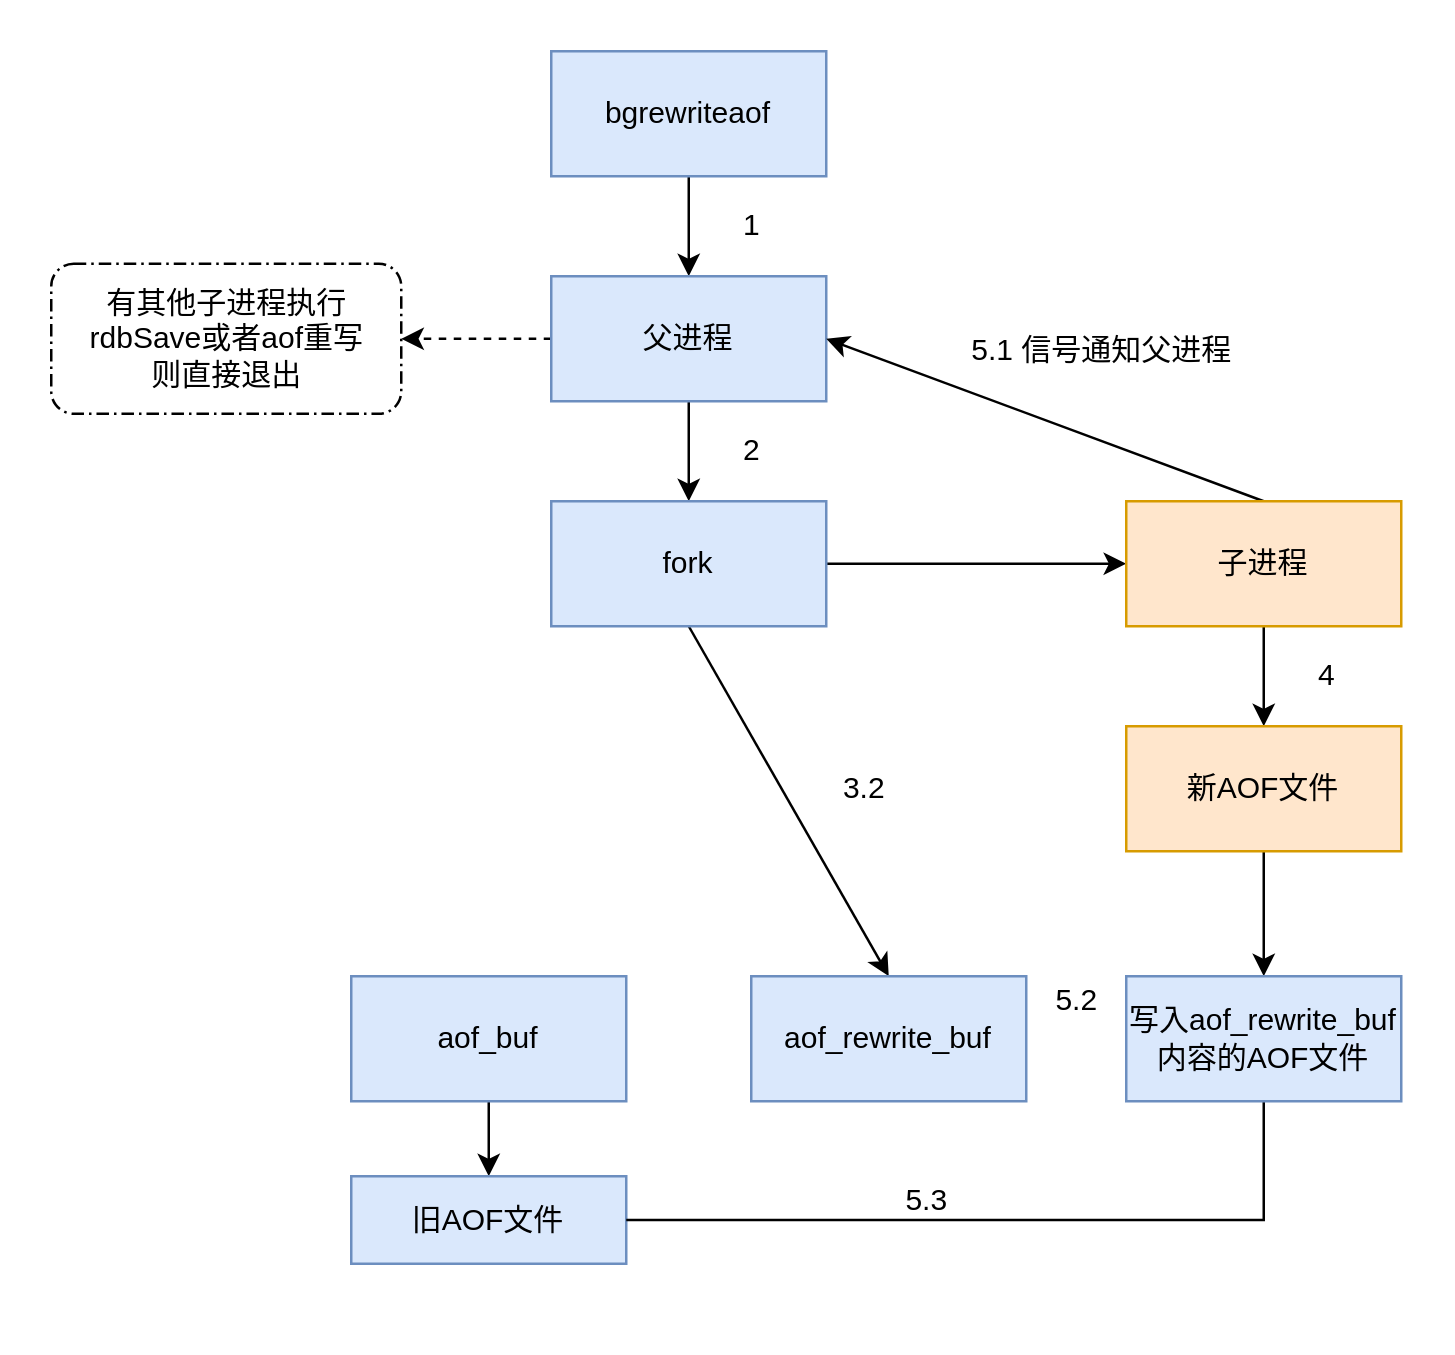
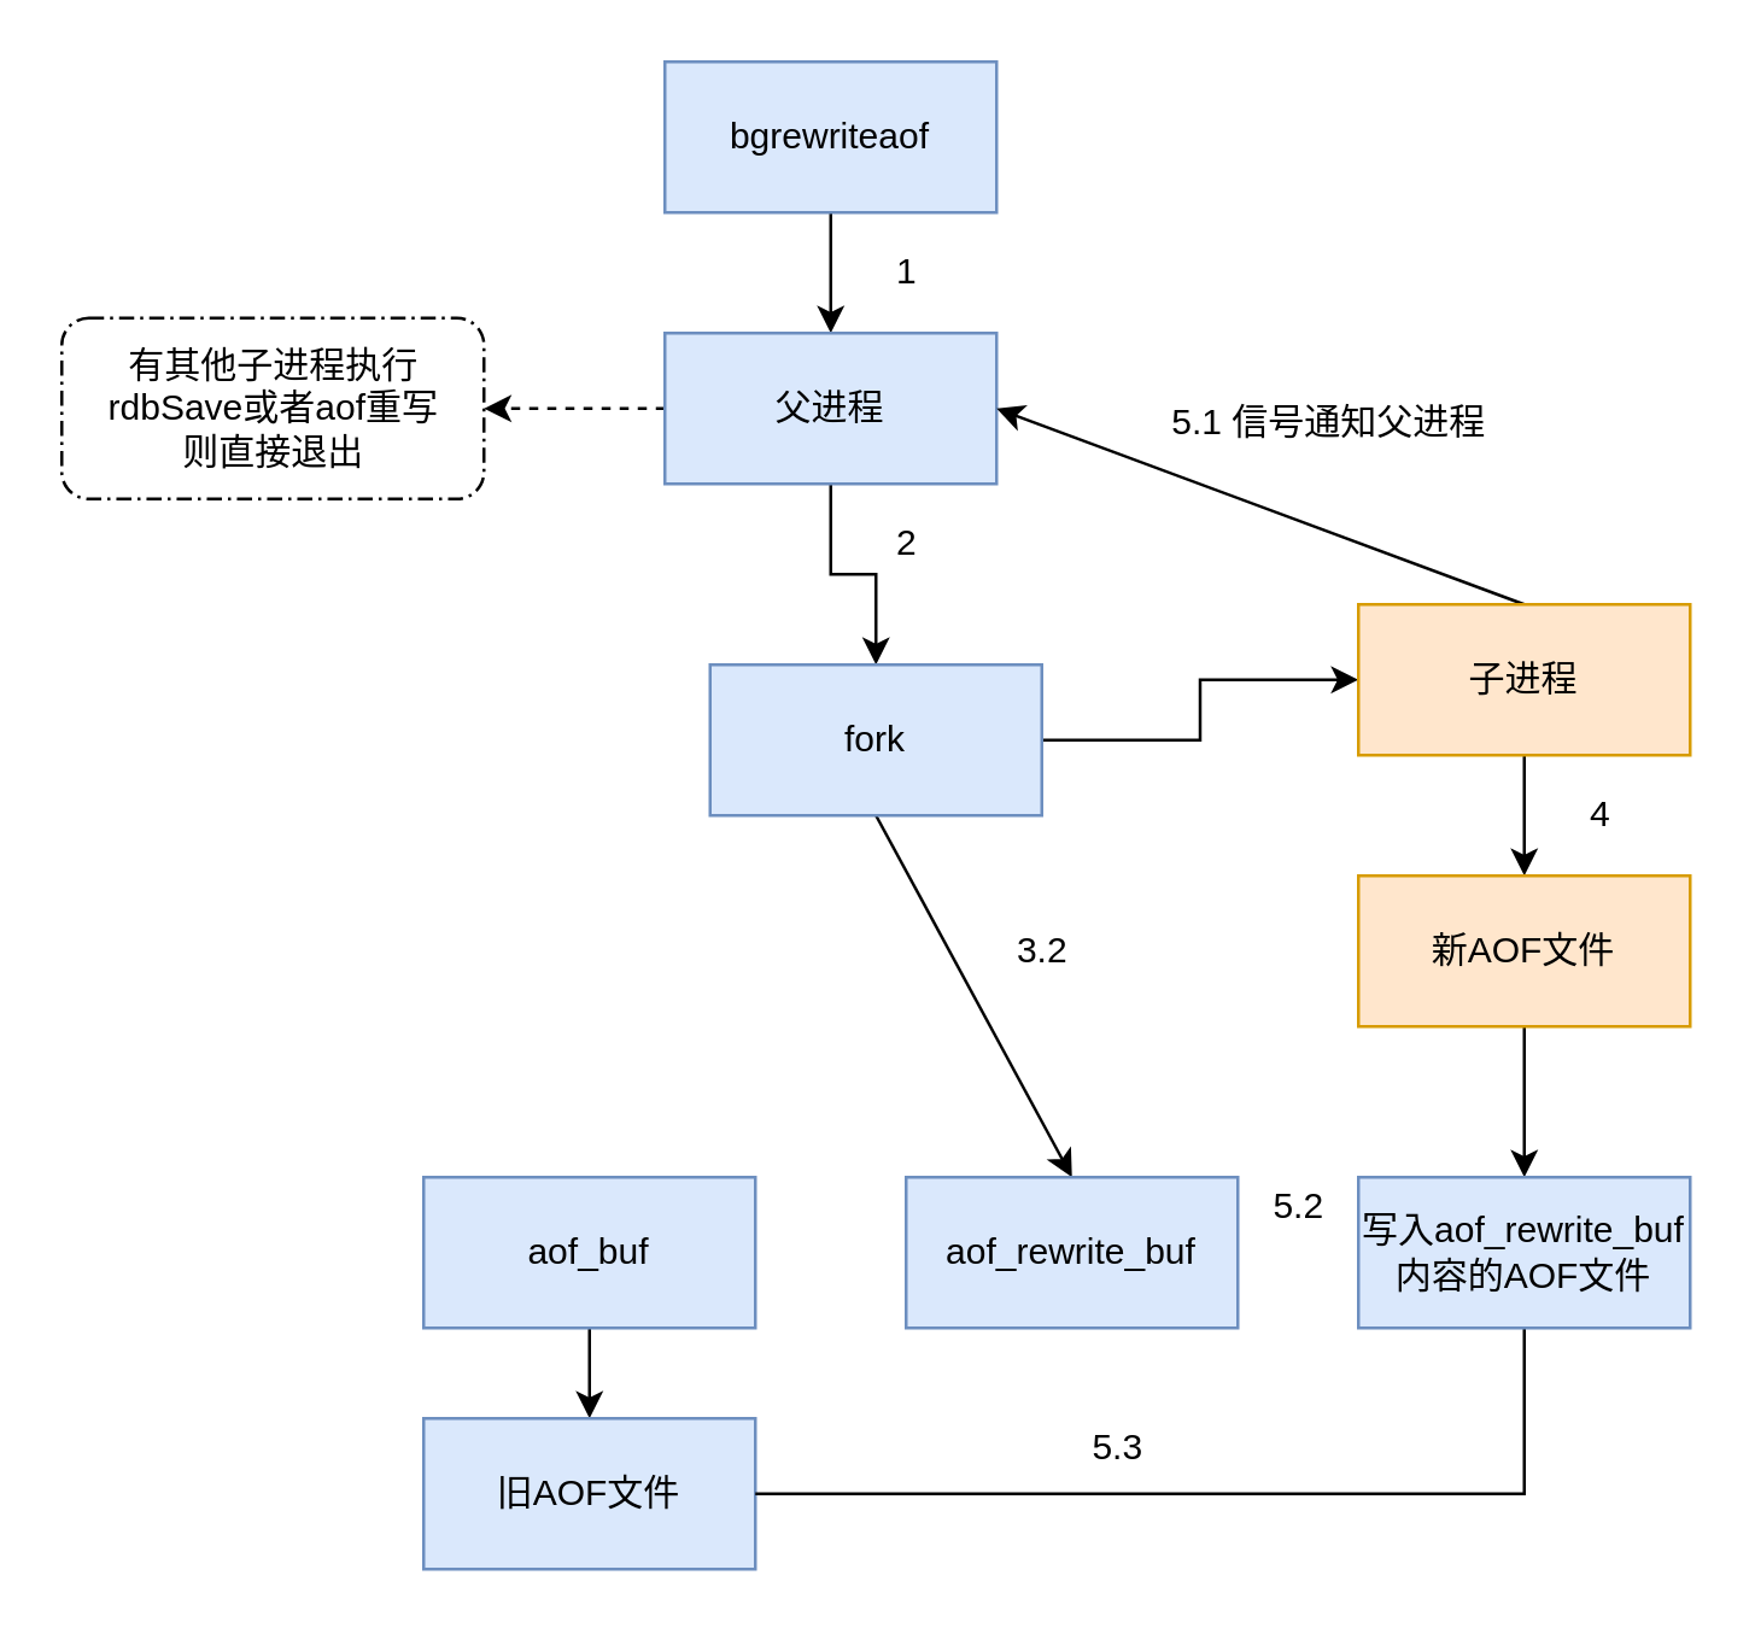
  <mxCell id="0" />
  <mxCell id="1" parent="0" />
  <mxCell id="2" style="edgeStyle=orthogonalEdgeStyle;rounded=0;orthogonalLoop=1;jettySize=auto;html=1;exitX=0.5;exitY=1;exitDx=0;exitDy=0;entryX=0.5;entryY=0;entryDx=0;entryDy=0;" edge="1" parent="1" source="3" target="6"><mxGeometry relative="1" as="geometry" /></mxCell>
  <mxCell id="3" value="&lt;pre&gt;&lt;font face=&quot;Helvetica&quot;&gt;bgrewriteaof&lt;/font&gt;&lt;/pre&gt;" style="rounded=0;whiteSpace=wrap;html=1;fillColor=#dae8fc;strokeColor=#6c8ebf;" vertex="1" parent="1"><mxGeometry x="220" y="20" width="110" height="50" as="geometry" /></mxCell>
  <mxCell id="4" value="" style="edgeStyle=orthogonalEdgeStyle;rounded=0;orthogonalLoop=1;jettySize=auto;html=1;" edge="1" parent="1" source="6" target="9"><mxGeometry relative="1" as="geometry" /></mxCell>
  <mxCell id="5" style="edgeStyle=orthogonalEdgeStyle;rounded=0;orthogonalLoop=1;jettySize=auto;html=1;exitX=0;exitY=0.5;exitDx=0;exitDy=0;entryX=1;entryY=0.5;entryDx=0;entryDy=0;entryPerimeter=0;dashed=1;" edge="1" parent="1" source="6" target="19"><mxGeometry relative="1" as="geometry" /></mxCell>
  <mxCell id="6" value="父进程" style="rounded=0;whiteSpace=wrap;html=1;fillColor=#dae8fc;strokeColor=#6c8ebf;" vertex="1" parent="1"><mxGeometry x="220" y="110" width="110" height="50" as="geometry" /></mxCell>
  <mxCell id="7" style="edgeStyle=orthogonalEdgeStyle;rounded=0;orthogonalLoop=1;jettySize=auto;html=1;exitX=1;exitY=0.5;exitDx=0;exitDy=0;entryX=0;entryY=0.5;entryDx=0;entryDy=0;" edge="1" parent="1" source="9" target="12"><mxGeometry relative="1" as="geometry" /></mxCell>
  <mxCell id="8" style="edgeStyle=none;rounded=0;orthogonalLoop=1;jettySize=auto;html=1;exitX=0.5;exitY=1;exitDx=0;exitDy=0;entryX=0.5;entryY=0;entryDx=0;entryDy=0;" edge="1" parent="1" source="9" target="15"><mxGeometry relative="1" as="geometry" /></mxCell>
- <mxCell id="9" value="fork" style="rounded=0;whiteSpace=wrap;html=1;fillColor=#dae8fc;strokeColor=#6c8ebf;" vertex="1" parent="1"><mxGeometry x="220" y="200" width="110" height="50" as="geometry" /></mxCell>
+ <mxCell id="9" value="fork" style="rounded=0;whiteSpace=wrap;html=1;fillColor=#dae8fc;strokeColor=#6c8ebf;" vertex="1" parent="1"><mxGeometry x="235" y="220" width="110" height="50" as="geometry" /></mxCell>
  <mxCell id="10" style="edgeStyle=orthogonalEdgeStyle;rounded=0;orthogonalLoop=1;jettySize=auto;html=1;exitX=0.5;exitY=1;exitDx=0;exitDy=0;" edge="1" parent="1" source="12" target="18"><mxGeometry relative="1" as="geometry" /></mxCell>
  <mxCell id="11" style="edgeStyle=none;rounded=0;orthogonalLoop=1;jettySize=auto;html=1;exitX=0.5;exitY=0;exitDx=0;exitDy=0;entryX=1;entryY=0.5;entryDx=0;entryDy=0;" edge="1" parent="1" source="12" target="6"><mxGeometry relative="1" as="geometry" /></mxCell>
  <mxCell id="12" value="子进程" style="rounded=0;whiteSpace=wrap;html=1;fillColor=#ffe6cc;strokeColor=#d79b00;" vertex="1" parent="1"><mxGeometry x="450" y="200" width="110" height="50" as="geometry" /></mxCell>
  <mxCell id="13" value="" style="edgeStyle=orthogonalEdgeStyle;rounded=0;orthogonalLoop=1;jettySize=auto;html=1;" edge="1" parent="1" source="14" target="16"><mxGeometry relative="1" as="geometry" /></mxCell>
  <mxCell id="14" value="aof_buf" style="rounded=0;whiteSpace=wrap;html=1;fillColor=#dae8fc;strokeColor=#6c8ebf;" vertex="1" parent="1"><mxGeometry x="140" y="390" width="110" height="50" as="geometry" /></mxCell>
  <mxCell id="15" value="aof_rewrite_buf" style="rounded=0;whiteSpace=wrap;html=1;fillColor=#dae8fc;strokeColor=#6c8ebf;" vertex="1" parent="1"><mxGeometry x="300" y="390" width="110" height="50" as="geometry" /></mxCell>
- <mxCell id="16" value="旧AOF文件" style="rounded=0;whiteSpace=wrap;html=1;fillColor=#dae8fc;strokeColor=#6c8ebf;" vertex="1" parent="1"><mxGeometry x="140" y="470" width="110" height="35" as="geometry" /></mxCell>
+ <mxCell id="16" value="旧AOF文件" style="rounded=0;whiteSpace=wrap;html=1;fillColor=#dae8fc;strokeColor=#6c8ebf;" vertex="1" parent="1"><mxGeometry x="140" y="470" width="110" height="50" as="geometry" /></mxCell>
  <mxCell id="17" style="edgeStyle=orthogonalEdgeStyle;rounded=0;orthogonalLoop=1;jettySize=auto;html=1;exitX=0.5;exitY=1;exitDx=0;exitDy=0;" edge="1" parent="1" source="18" target="22"><mxGeometry relative="1" as="geometry" /></mxCell>
  <mxCell id="18" value="新AOF文件" style="rounded=0;whiteSpace=wrap;html=1;fillColor=#ffe6cc;strokeColor=#d79b00;" vertex="1" parent="1"><mxGeometry x="450" y="290" width="110" height="50" as="geometry" /></mxCell>
  <mxCell id="19" value="" style="points=[[0.25,0,0],[0.5,0,0],[0.75,0,0],[1,0.25,0],[1,0.5,0],[1,0.75,0],[0.75,1,0],[0.5,1,0],[0.25,1,0],[0,0.75,0],[0,0.5,0],[0,0.25,0]];rounded=1;dashed=1;dashPattern=5 2 1 2;labelPosition=center;verticalLabelPosition=top;align=right;verticalAlign=bottom;fontSize=8;" vertex="1" parent="1"><mxGeometry x="20" y="105" width="140" height="60" as="geometry" /></mxCell>
  <mxCell id="20" value="有其他子进程执行&lt;br&gt;rdbSave或者aof重写&lt;br&gt;则直接退出" style="text;html=1;align=center;verticalAlign=middle;resizable=0;points=[];autosize=1;strokeColor=none;fillColor=none;" vertex="1" parent="1"><mxGeometry x="30" y="110" width="120" height="50" as="geometry" /></mxCell>
  <mxCell id="21" style="edgeStyle=orthogonalEdgeStyle;rounded=0;orthogonalLoop=1;jettySize=auto;html=1;exitX=0.5;exitY=1;exitDx=0;exitDy=0;entryX=1;entryY=0.5;entryDx=0;entryDy=0;endArrow=none;" edge="1" parent="1" source="22" target="16"><mxGeometry relative="1" as="geometry" /></mxCell>
  <mxCell id="22" value="写入aof_rewrite_buf内容的AOF文件" style="rounded=0;whiteSpace=wrap;html=1;fillColor=#dae8fc;strokeColor=#6c8ebf;" vertex="1" parent="1"><mxGeometry x="450" y="390" width="110" height="50" as="geometry" /></mxCell>
  <mxCell id="23" value="1" style="text;html=1;align=center;verticalAlign=middle;resizable=0;points=[];autosize=1;strokeColor=none;fillColor=none;" vertex="1" parent="1"><mxGeometry x="290" y="80" width="20" height="20" as="geometry" /></mxCell>
  <mxCell id="24" value="2" style="text;html=1;align=center;verticalAlign=middle;resizable=0;points=[];autosize=1;strokeColor=none;fillColor=none;" vertex="1" parent="1"><mxGeometry x="290" y="170" width="20" height="20" as="geometry" /></mxCell>
  <mxCell id="25" value="3.2" style="text;html=1;align=center;verticalAlign=middle;resizable=0;points=[];autosize=1;strokeColor=none;fillColor=none;" vertex="1" parent="1"><mxGeometry x="330" y="305" width="30" height="20" as="geometry" /></mxCell>
  <mxCell id="26" value="4" style="text;html=1;align=center;verticalAlign=middle;resizable=0;points=[];autosize=1;strokeColor=none;fillColor=none;" vertex="1" parent="1"><mxGeometry x="520" y="260" width="20" height="20" as="geometry" /></mxCell>
  <mxCell id="27" value="5.1 信号通知父进程" style="text;html=1;align=center;verticalAlign=middle;resizable=0;points=[];autosize=1;strokeColor=none;fillColor=none;" vertex="1" parent="1"><mxGeometry x="380" y="130" width="120" height="20" as="geometry" /></mxCell>
  <mxCell id="28" value="5.2" style="text;html=1;align=center;verticalAlign=middle;resizable=0;points=[];autosize=1;strokeColor=none;fillColor=none;" vertex="1" parent="1"><mxGeometry x="415" y="390" width="30" height="20" as="geometry" /></mxCell>
  <mxCell id="29" value="5.3" style="text;html=1;align=center;verticalAlign=middle;resizable=0;points=[];autosize=1;strokeColor=none;fillColor=none;" vertex="1" parent="1"><mxGeometry x="355" y="470" width="30" height="20" as="geometry" /></mxCell>
